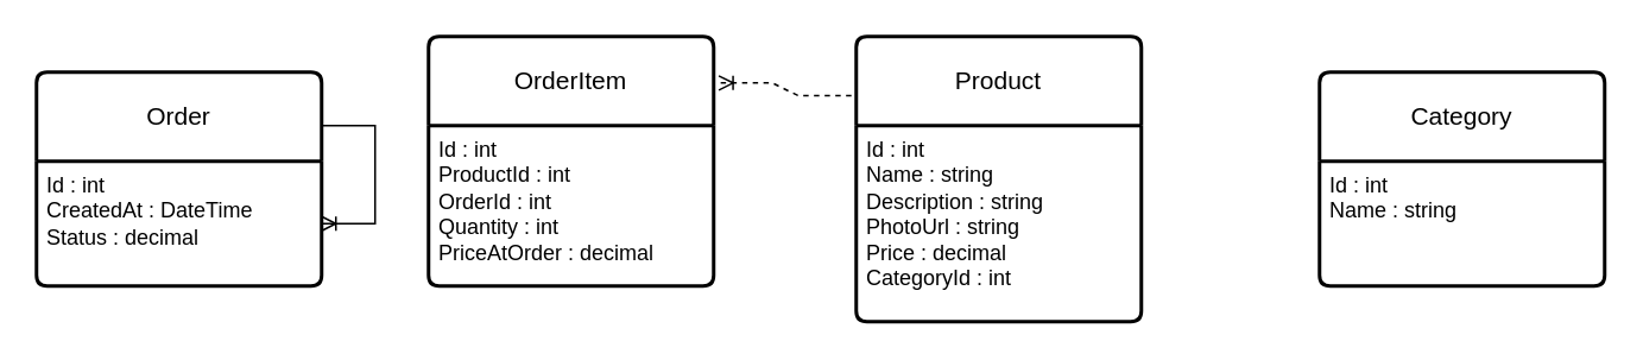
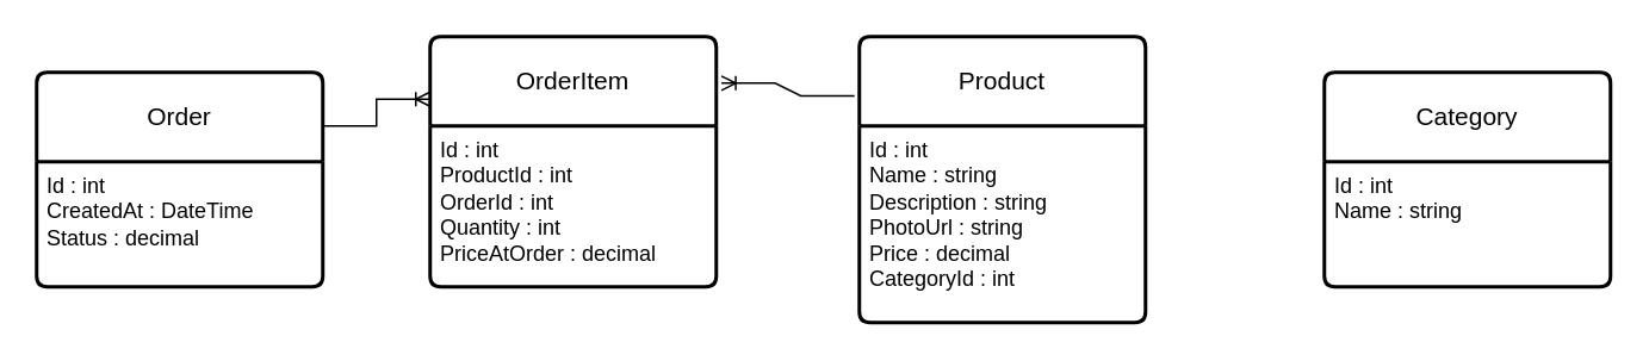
  <mxCell id="0" />
  <mxCell id="1" parent="0" />
  <mxCell id="2" value="Category" style="swimlane;childLayout=stackLayout;horizontal=1;startSize=50;horizontalStack=0;rounded=1;fontSize=14;fontStyle=0;strokeWidth=2;resizeParent=0;resizeLast=1;shadow=0;dashed=0;align=center;arcSize=4;whiteSpace=wrap;html=1;" vertex="1" parent="1"><mxGeometry x="740" y="40" width="160" height="120" as="geometry" /></mxCell>
  <mxCell id="3" value="&lt;div&gt;Id : int&lt;/div&gt;&lt;div&gt;Name : string&lt;/div&gt;" style="align=left;strokeColor=none;fillColor=none;spacingLeft=4;spacingRight=4;fontSize=12;verticalAlign=top;resizable=0;rotatable=0;part=1;html=1;whiteSpace=wrap;" vertex="1" parent="2"><mxGeometry y="50" width="160" height="70" as="geometry" /></mxCell>
  <mxCell id="4" value="Product" style="swimlane;childLayout=stackLayout;horizontal=1;startSize=50;horizontalStack=0;rounded=1;fontSize=14;fontStyle=0;strokeWidth=2;resizeParent=0;resizeLast=1;shadow=0;dashed=0;align=center;arcSize=4;whiteSpace=wrap;html=1;" vertex="1" parent="1"><mxGeometry x="480" y="20" width="160" height="160" as="geometry" /></mxCell>
  <mxCell id="5" value="&lt;div&gt;Id : int&lt;/div&gt;&lt;div&gt;Name : string&lt;/div&gt;&lt;div&gt;Description : string&lt;/div&gt;&lt;div&gt;PhotoUrl : string&lt;/div&gt;&lt;div&gt;Price : decimal&lt;/div&gt;&lt;div&gt;CategoryId : int&lt;/div&gt;" style="align=left;strokeColor=none;fillColor=none;spacingLeft=4;spacingRight=4;fontSize=12;verticalAlign=top;resizable=0;rotatable=0;part=1;html=1;whiteSpace=wrap;" vertex="1" parent="4"><mxGeometry y="50" width="160" height="110" as="geometry" /></mxCell>
  <mxCell id="6" value="Order" style="swimlane;childLayout=stackLayout;horizontal=1;startSize=50;horizontalStack=0;rounded=1;fontSize=14;fontStyle=0;strokeWidth=2;resizeParent=0;resizeLast=1;shadow=0;dashed=0;align=center;arcSize=4;whiteSpace=wrap;html=1;" vertex="1" parent="1"><mxGeometry x="20" y="40" width="160" height="120" as="geometry" /></mxCell>
  <mxCell id="7" value="&lt;div&gt;Id : int&lt;/div&gt;&lt;div&gt;CreatedAt : DateTime&lt;/div&gt;&lt;div&gt;Status : decimal&lt;/div&gt;" style="align=left;strokeColor=none;fillColor=none;spacingLeft=4;spacingRight=4;fontSize=12;verticalAlign=top;resizable=0;rotatable=0;part=1;html=1;whiteSpace=wrap;" vertex="1" parent="6"><mxGeometry y="50" width="160" height="70" as="geometry" /></mxCell>
  <mxCell id="8" value="OrderItem" style="swimlane;childLayout=stackLayout;horizontal=1;startSize=50;horizontalStack=0;rounded=1;fontSize=14;fontStyle=0;strokeWidth=2;resizeParent=0;resizeLast=1;shadow=0;dashed=0;align=center;arcSize=4;whiteSpace=wrap;html=1;" vertex="1" parent="1"><mxGeometry x="240" y="20" width="160" height="140" as="geometry" /></mxCell>
  <mxCell id="9" value="&lt;div&gt;Id : int&lt;/div&gt;&lt;div&gt;ProductId : int&lt;/div&gt;&lt;div&gt;OrderId : int&lt;/div&gt;&lt;div&gt;Quantity : int&lt;/div&gt;&lt;div&gt;PriceAtOrder : decimal&lt;/div&gt;" style="align=left;strokeColor=none;fillColor=none;spacingLeft=4;spacingRight=4;fontSize=12;verticalAlign=top;resizable=0;rotatable=0;part=1;html=1;whiteSpace=wrap;" vertex="1" parent="8"><mxGeometry y="50" width="160" height="90" as="geometry" /></mxCell>
- <mxCell id="10" value="" style="edgeStyle=entityRelationEdgeStyle;fontSize=12;html=1;endArrow=ERoneToMany;rounded=0;exitX=-0.017;exitY=0.207;exitDx=0;exitDy=0;exitPerimeter=0;entryX=1.018;entryY=0.186;entryDx=0;entryDy=0;entryPerimeter=0;dashed=1;" edge="1" parent="1" source="4" target="8"><mxGeometry width="100" height="100" relative="1" as="geometry"><mxPoint x="340" y="150" as="sourcePoint" /><mxPoint x="440" y="130" as="targetPoint" /></mxGeometry></mxCell>
- <mxCell id="11" value="" style="edgeStyle=entityRelationEdgeStyle;fontSize=12;html=1;endArrow=ERoneToMany;rounded=0;exitX=1;exitY=0.25;exitDx=0;exitDy=0;" edge="1" parent="1" source="6" target="7"><mxGeometry width="100" height="100" relative="1" as="geometry"><mxPoint x="290" y="250" as="sourcePoint" /><mxPoint x="400" y="280" as="targetPoint" /></mxGeometry></mxCell>
+ <mxCell id="10" value="" style="edgeStyle=entityRelationEdgeStyle;fontSize=12;html=1;endArrow=ERoneToMany;rounded=0;exitX=-0.017;exitY=0.207;exitDx=0;exitDy=0;exitPerimeter=0;entryX=1.018;entryY=0.186;entryDx=0;entryDy=0;entryPerimeter=0;" edge="1" parent="1" source="4" target="8"><mxGeometry width="100" height="100" relative="1" as="geometry"><mxPoint x="340" y="150" as="sourcePoint" /><mxPoint x="440" y="130" as="targetPoint" /></mxGeometry></mxCell>
+ <mxCell id="11" value="" style="edgeStyle=entityRelationEdgeStyle;fontSize=12;html=1;endArrow=ERoneToMany;rounded=0;entryX=0;entryY=0.25;entryDx=0;entryDy=0;exitX=1;exitY=0.25;exitDx=0;exitDy=0;" edge="1" parent="1" source="6" target="8"><mxGeometry width="100" height="100" relative="1" as="geometry"><mxPoint x="290" y="250" as="sourcePoint" /><mxPoint x="400" y="280" as="targetPoint" /></mxGeometry></mxCell>
